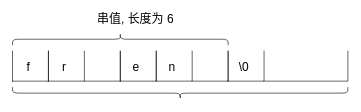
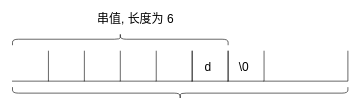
  <mxCell id="0" />
  <mxCell id="1" parent="0" />
  <mxCell id="2" value="" style="group" vertex="1" connectable="0" parent="1"><mxGeometry x="20" y="85" width="60" height="50" as="geometry" /></mxCell>
  <mxCell id="3" value="" style="shape=partialRectangle;whiteSpace=wrap;html=1;top=0;left=0;fillColor=none;" vertex="1" parent="2"><mxGeometry width="60" height="50" as="geometry" /></mxCell>
- <mxCell id="4" value="&lt;font style=&quot;font-size: 20px&quot;&gt;f&lt;/font&gt;" style="shape=partialRectangle;whiteSpace=wrap;html=1;right=0;top=0;bottom=0;fillColor=none;routingCenterX=-0.5;" vertex="1" parent="2"><mxGeometry width="52.5" height="50" as="geometry" /></mxCell>
  <mxCell id="5" value="" style="group" vertex="1" connectable="0" parent="1"><mxGeometry x="80" y="85" width="60" height="50" as="geometry" /></mxCell>
  <mxCell id="6" value="" style="shape=partialRectangle;whiteSpace=wrap;html=1;top=0;left=0;fillColor=none;" vertex="1" parent="5"><mxGeometry width="60" height="50" as="geometry" /></mxCell>
- <mxCell id="7" value="&lt;font style=&quot;font-size: 20px&quot;&gt;r&lt;br&gt;&lt;/font&gt;" style="shape=partialRectangle;whiteSpace=wrap;html=1;right=0;top=0;bottom=0;fillColor=none;routingCenterX=-0.5;" vertex="1" parent="5"><mxGeometry width="52.5" height="50" as="geometry" /></mxCell>
  <mxCell id="8" value="" style="group" vertex="1" connectable="0" parent="1"><mxGeometry x="140" y="85" width="60" height="50" as="geometry" /></mxCell>
  <mxCell id="9" value="" style="shape=partialRectangle;whiteSpace=wrap;html=1;top=0;left=0;fillColor=none;" vertex="1" parent="8"><mxGeometry width="60" height="50" as="geometry" /></mxCell>
  <mxCell id="10" value="" style="group" vertex="1" connectable="0" parent="1"><mxGeometry x="200" y="85" width="60" height="50" as="geometry" /></mxCell>
  <mxCell id="11" value="" style="shape=partialRectangle;whiteSpace=wrap;html=1;top=0;left=0;fillColor=none;" vertex="1" parent="10"><mxGeometry width="60" height="50" as="geometry" /></mxCell>
- <mxCell id="12" value="&lt;font style=&quot;font-size: 20px&quot;&gt;e&lt;br&gt;&lt;/font&gt;" style="shape=partialRectangle;whiteSpace=wrap;html=1;right=0;top=0;bottom=0;fillColor=none;routingCenterX=-0.5;" vertex="1" parent="10"><mxGeometry width="52.5" height="50" as="geometry" /></mxCell>
  <mxCell id="13" value="" style="group" vertex="1" connectable="0" parent="1"><mxGeometry x="260" y="85" width="60" height="50" as="geometry" /></mxCell>
  <mxCell id="14" value="" style="shape=partialRectangle;whiteSpace=wrap;html=1;top=0;left=0;fillColor=none;" vertex="1" parent="13"><mxGeometry width="60" height="50" as="geometry" /></mxCell>
- <mxCell id="15" value="&lt;font style=&quot;font-size: 20px&quot;&gt;n&lt;/font&gt;" style="shape=partialRectangle;whiteSpace=wrap;html=1;right=0;top=0;bottom=0;fillColor=none;routingCenterX=-0.5;" vertex="1" parent="13"><mxGeometry width="52.5" height="50" as="geometry" /></mxCell>
  <mxCell id="16" value="" style="group" vertex="1" connectable="0" parent="1"><mxGeometry x="320" y="85" width="60" height="50" as="geometry" /></mxCell>
  <mxCell id="17" value="" style="shape=partialRectangle;whiteSpace=wrap;html=1;top=0;left=0;fillColor=none;" vertex="1" parent="16"><mxGeometry width="60" height="50" as="geometry" /></mxCell>
+ <mxCell id="18" value="&lt;font style=&quot;font-size: 20px&quot;&gt;d&lt;br&gt;&lt;/font&gt;" style="shape=partialRectangle;whiteSpace=wrap;html=1;right=0;top=0;bottom=0;fillColor=none;routingCenterX=-0.5;" vertex="1" parent="16"><mxGeometry width="52.5" height="50" as="geometry" /></mxCell>
  <mxCell id="19" value="" style="group" vertex="1" connectable="0" parent="1"><mxGeometry x="380" y="85" width="60" height="50" as="geometry" /></mxCell>
  <mxCell id="20" value="" style="shape=partialRectangle;whiteSpace=wrap;html=1;top=0;left=0;fillColor=none;" vertex="1" parent="19"><mxGeometry width="60" height="50" as="geometry" /></mxCell>
  <mxCell id="21" value="&lt;font style=&quot;font-size: 20px&quot;&gt;\0&lt;br&gt;&lt;/font&gt;" style="shape=partialRectangle;whiteSpace=wrap;html=1;right=0;top=0;bottom=0;fillColor=none;routingCenterX=-0.5;" vertex="1" parent="19"><mxGeometry width="52.5" height="50" as="geometry" /></mxCell>
  <mxCell id="22" value="" style="group" vertex="1" connectable="0" parent="1"><mxGeometry x="440" y="85" width="140" height="50" as="geometry" /></mxCell>
  <mxCell id="23" value="" style="shape=partialRectangle;whiteSpace=wrap;html=1;top=0;left=0;fillColor=none;" vertex="1" parent="22"><mxGeometry width="140" height="50" as="geometry" /></mxCell>
  <mxCell id="24" value="" style="shape=curlyBracket;whiteSpace=wrap;html=1;rounded=1;direction=south;" vertex="1" parent="1"><mxGeometry x="20" y="55" width="360" height="20" as="geometry" /></mxCell>
  <mxCell id="25" value="" style="shape=curlyBracket;whiteSpace=wrap;html=1;rounded=1;direction=north;" vertex="1" parent="1"><mxGeometry x="20" y="145" width="560" height="20" as="geometry" /></mxCell>
  <mxCell id="26" value="&lt;font style=&quot;font-size: 20px&quot;&gt;串值, 长度为 6&lt;/font&gt;" style="text;html=1;align=center;verticalAlign=middle;resizable=0;points=[];autosize=1;" vertex="1" parent="1"><mxGeometry x="155" y="20" width="140" height="20" as="geometry" /></mxCell>
